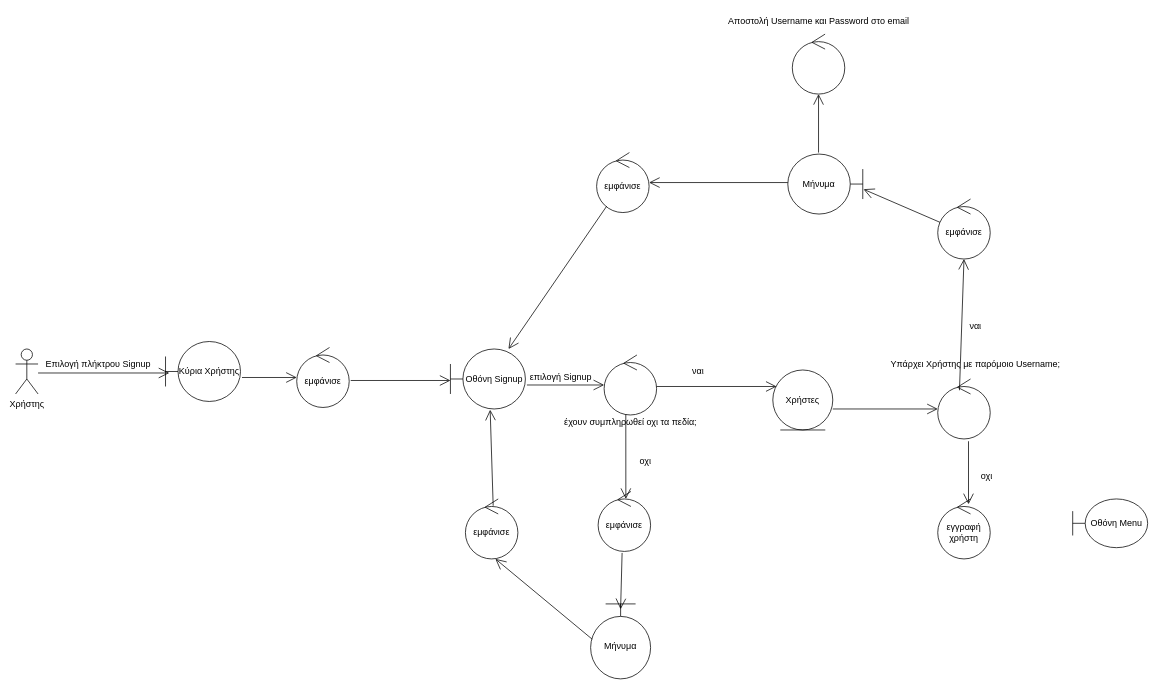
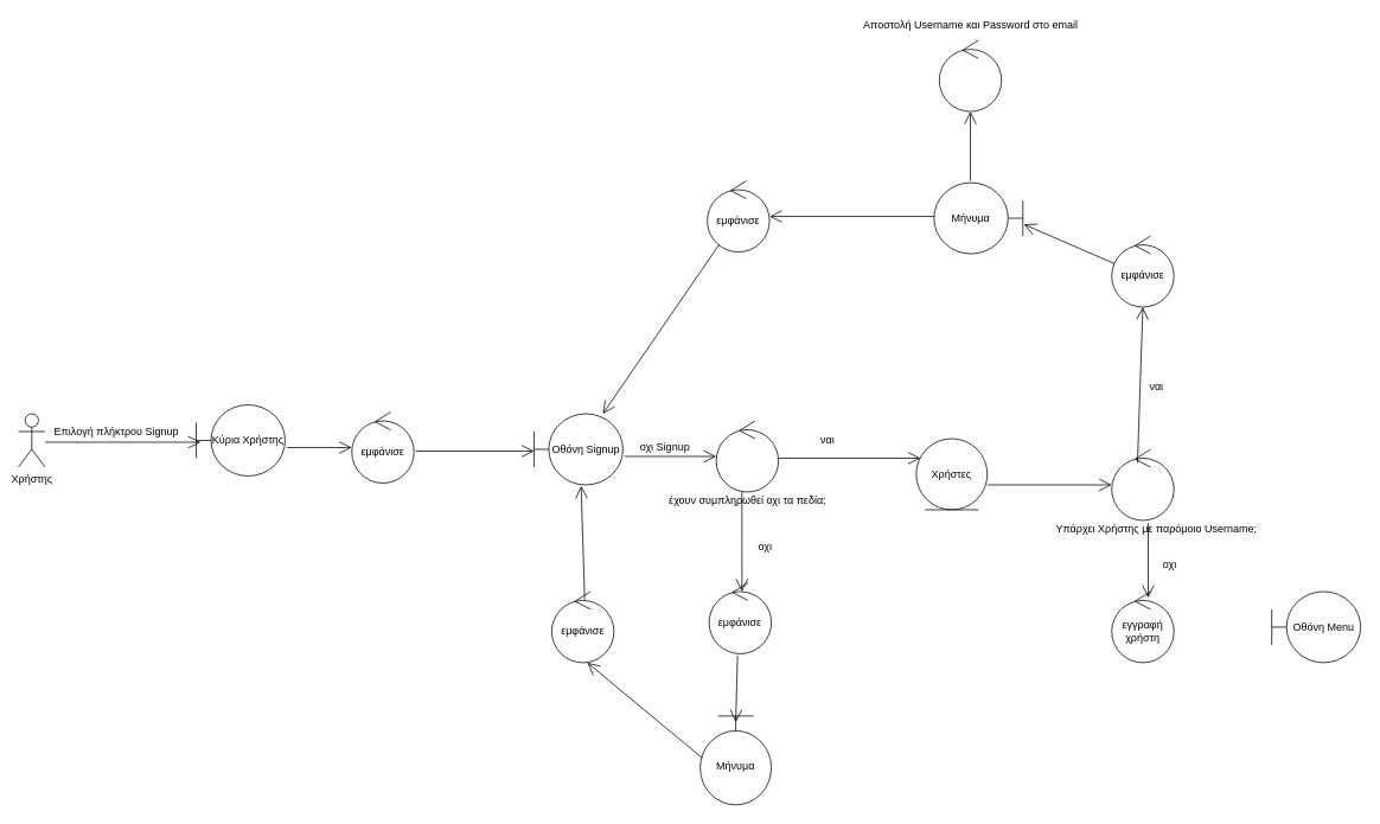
  <mxCell id="0" />
  <mxCell id="1" parent="0" />
  <mxCell id="2" value="Χρήστης" style="shape=umlActor;verticalLabelPosition=bottom;verticalAlign=top;html=1;" vertex="1" parent="1"><mxGeometry x="20" y="465" width="30" height="60" as="geometry" /></mxCell>
  <mxCell id="3" value="Κύρια Χρήστης" style="shape=umlBoundary;whiteSpace=wrap;html=1;" vertex="1" parent="1"><mxGeometry x="220" y="455" width="100" height="80" as="geometry" /></mxCell>
  <mxCell id="4" value="" style="endArrow=open;endFill=1;endSize=12;html=1;entryX=0.05;entryY=0.525;entryDx=0;entryDy=0;entryPerimeter=0;" edge="1" parent="1" target="3"><mxGeometry width="160" relative="1" as="geometry"><mxPoint x="50" y="497" as="sourcePoint" /><mxPoint x="460" y="555" as="targetPoint" /></mxGeometry></mxCell>
  <mxCell id="5" value="Επιλογή πλήκτρου Signup" style="text;html=1;align=center;verticalAlign=middle;resizable=0;points=[];autosize=1;strokeColor=none;" vertex="1" parent="1"><mxGeometry x="50" y="475" width="160" height="20" as="geometry" /></mxCell>
  <mxCell id="6" value="" style="endArrow=open;endFill=1;endSize=12;html=1;exitX=1.02;exitY=0.6;exitDx=0;exitDy=0;exitPerimeter=0;" edge="1" parent="1" source="3" target="7"><mxGeometry width="160" relative="1" as="geometry"><mxPoint x="300" y="555" as="sourcePoint" /><mxPoint x="430" y="503" as="targetPoint" /></mxGeometry></mxCell>
  <mxCell id="7" value="εμφάνισε" style="ellipse;shape=umlControl;whiteSpace=wrap;html=1;" vertex="1" parent="1"><mxGeometry x="395" y="463" width="70" height="80" as="geometry" /></mxCell>
  <mxCell id="8" value="" style="endArrow=open;endFill=1;endSize=12;html=1;" edge="1" parent="1"><mxGeometry width="160" relative="1" as="geometry"><mxPoint x="467" y="507" as="sourcePoint" /><mxPoint x="600" y="507" as="targetPoint" /></mxGeometry></mxCell>
  <mxCell id="9" value="Οθόνη Signup" style="shape=umlBoundary;whiteSpace=wrap;html=1;" vertex="1" parent="1"><mxGeometry x="600" y="465" width="100" height="80" as="geometry" /></mxCell>
  <mxCell id="10" value="" style="endArrow=open;endFill=1;endSize=12;html=1;exitX=1.02;exitY=0.6;exitDx=0;exitDy=0;exitPerimeter=0;" edge="1" parent="1" source="9" target="11"><mxGeometry width="160" relative="1" as="geometry"><mxPoint x="620" y="555" as="sourcePoint" /><mxPoint x="840" y="513" as="targetPoint" /></mxGeometry></mxCell>
  <mxCell id="11" value="" style="ellipse;shape=umlControl;whiteSpace=wrap;html=1;" vertex="1" parent="1"><mxGeometry x="805" y="473" width="70" height="80" as="geometry" /></mxCell>
- <mxCell id="12" value="επιλογή Signup" style="text;html=1;align=center;verticalAlign=middle;resizable=0;points=[];autosize=1;strokeColor=none;" vertex="1" parent="1"><mxGeometry x="697" y="493" width="100" height="20" as="geometry" /></mxCell>
+ <mxCell id="12" value="οχι Signup" style="text;html=1;align=center;verticalAlign=middle;resizable=0;points=[];autosize=1;strokeColor=none;" vertex="1" parent="1"><mxGeometry x="697" y="493" width="100" height="20" as="geometry" /></mxCell>
  <mxCell id="13" value="έχουν συμπληρωθεί οχι τα πεδία;" style="text;html=1;align=center;verticalAlign=middle;resizable=0;points=[];autosize=1;strokeColor=none;" vertex="1" parent="1"><mxGeometry x="745" y="553" width="190" height="20" as="geometry" /></mxCell>
  <mxCell id="14" value="" style="endArrow=open;endFill=1;endSize=12;html=1;" edge="1" parent="1"><mxGeometry width="160" relative="1" as="geometry"><mxPoint x="875" y="515" as="sourcePoint" /><mxPoint x="1035" y="515" as="targetPoint" /></mxGeometry></mxCell>
  <mxCell id="15" value="&lt;div&gt;ναι&lt;/div&gt;" style="text;html=1;align=center;verticalAlign=middle;resizable=0;points=[];autosize=1;strokeColor=none;" vertex="1" parent="1"><mxGeometry x="915" y="485" width="30" height="20" as="geometry" /></mxCell>
  <mxCell id="16" value="" style="endArrow=open;endFill=1;endSize=12;html=1;exitX=0.468;exitY=-0.05;exitDx=0;exitDy=0;exitPerimeter=0;" edge="1" parent="1" source="13"><mxGeometry width="160" relative="1" as="geometry"><mxPoint x="620" y="555" as="sourcePoint" /><mxPoint x="834" y="665" as="targetPoint" /></mxGeometry></mxCell>
  <mxCell id="17" value="οχι" style="text;html=1;align=center;verticalAlign=middle;resizable=0;points=[];autosize=1;strokeColor=none;" vertex="1" parent="1"><mxGeometry x="845" y="605" width="30" height="20" as="geometry" /></mxCell>
  <mxCell id="18" value="εμφάνισε" style="ellipse;shape=umlControl;whiteSpace=wrap;html=1;" vertex="1" parent="1"><mxGeometry x="797" y="655" width="70" height="80" as="geometry" /></mxCell>
  <mxCell id="19" value="Μήνυμα" style="shape=umlBoundary;whiteSpace=wrap;html=1;direction=west;" vertex="1" parent="1"><mxGeometry x="1050" y="205" width="100" height="80" as="geometry" /></mxCell>
  <mxCell id="20" value="Μήνυμα " style="shape=umlBoundary;whiteSpace=wrap;html=1;direction=south;" vertex="1" parent="1"><mxGeometry x="787" y="805" width="80" height="100" as="geometry" /></mxCell>
  <mxCell id="21" value="" style="endArrow=open;endFill=1;endSize=12;html=1;exitX=0.457;exitY=1.025;exitDx=0;exitDy=0;exitPerimeter=0;entryX=0.07;entryY=0.5;entryDx=0;entryDy=0;entryPerimeter=0;" edge="1" parent="1" source="18" target="20"><mxGeometry width="160" relative="1" as="geometry"><mxPoint x="620" y="715" as="sourcePoint" /><mxPoint x="780" y="715" as="targetPoint" /></mxGeometry></mxCell>
  <mxCell id="22" value="" style="endArrow=open;endFill=1;endSize=12;html=1;exitX=0.47;exitY=0.975;exitDx=0;exitDy=0;exitPerimeter=0;" edge="1" parent="1" source="20"><mxGeometry width="160" relative="1" as="geometry"><mxPoint x="620" y="715" as="sourcePoint" /><mxPoint x="660" y="745" as="targetPoint" /></mxGeometry></mxCell>
  <mxCell id="23" value="εμφάνισε" style="ellipse;shape=umlControl;whiteSpace=wrap;html=1;" vertex="1" parent="1"><mxGeometry x="620" y="665" width="70" height="80" as="geometry" /></mxCell>
  <mxCell id="24" value="" style="endArrow=open;endFill=1;endSize=12;html=1;entryX=0.53;entryY=1.013;entryDx=0;entryDy=0;entryPerimeter=0;exitX=0.529;exitY=0.113;exitDx=0;exitDy=0;exitPerimeter=0;" edge="1" parent="1" source="23" target="9"><mxGeometry width="160" relative="1" as="geometry"><mxPoint x="620" y="715" as="sourcePoint" /><mxPoint x="780" y="715" as="targetPoint" /></mxGeometry></mxCell>
  <mxCell id="25" value="Χρήστες" style="ellipse;shape=umlEntity;whiteSpace=wrap;html=1;" vertex="1" parent="1"><mxGeometry x="1030" y="493" width="80" height="80" as="geometry" /></mxCell>
  <mxCell id="26" value="" style="endArrow=open;endFill=1;endSize=12;html=1;" edge="1" parent="1"><mxGeometry width="160" relative="1" as="geometry"><mxPoint x="1110" y="545" as="sourcePoint" /><mxPoint x="1250" y="545" as="targetPoint" /></mxGeometry></mxCell>
  <mxCell id="27" value="" style="ellipse;shape=umlControl;whiteSpace=wrap;html=1;" vertex="1" parent="1"><mxGeometry x="1250" y="505" width="70" height="80" as="geometry" /></mxCell>
- <mxCell id="28" value="Υπάρχει Χρήστης με παρόμοιο Username;" style="text;html=1;align=center;verticalAlign=middle;resizable=0;points=[];autosize=1;strokeColor=none;" vertex="1" parent="1"><mxGeometry x="1180" y="475" width="240" height="20" as="geometry" /></mxCell>
+ <mxCell id="28" value="Υπάρχει Χρήστης με παρόμοιο Username;" style="text;html=1;align=center;verticalAlign=middle;resizable=0;points=[];autosize=1;strokeColor=none;" vertex="1" parent="1"><mxGeometry x="1180" y="585" width="240" height="20" as="geometry" /></mxCell>
  <mxCell id="29" value="" style="endArrow=open;endFill=1;endSize=12;html=1;exitX=0.414;exitY=0.188;exitDx=0;exitDy=0;exitPerimeter=0;" edge="1" parent="1" source="27"><mxGeometry width="160" relative="1" as="geometry"><mxPoint x="1280" y="435" as="sourcePoint" /><mxPoint x="1285" y="345" as="targetPoint" /></mxGeometry></mxCell>
  <mxCell id="30" value="ναι" style="text;html=1;align=center;verticalAlign=middle;resizable=0;points=[];autosize=1;strokeColor=none;" vertex="1" parent="1"><mxGeometry x="1285" y="425" width="30" height="20" as="geometry" /></mxCell>
  <mxCell id="31" value="" style="endArrow=open;endFill=1;endSize=12;html=1;entryX=0.586;entryY=0.088;entryDx=0;entryDy=0;entryPerimeter=0;exitX=0.586;exitY=1.038;exitDx=0;exitDy=0;exitPerimeter=0;" edge="1" parent="1" source="27" target="41"><mxGeometry width="160" relative="1" as="geometry"><mxPoint x="1320" y="552" as="sourcePoint" /><mxPoint x="1480" y="552" as="targetPoint" /></mxGeometry></mxCell>
  <mxCell id="32" value="οχι" style="text;html=1;align=center;verticalAlign=middle;resizable=0;points=[];autosize=1;strokeColor=none;" vertex="1" parent="1"><mxGeometry x="1300" y="625" width="30" height="20" as="geometry" /></mxCell>
  <mxCell id="33" value="εμφάνισε" style="ellipse;shape=umlControl;whiteSpace=wrap;html=1;" vertex="1" parent="1"><mxGeometry x="1250" y="265" width="70" height="80" as="geometry" /></mxCell>
  <mxCell id="34" value="" style="endArrow=open;endFill=1;endSize=12;html=1;entryX=-0.01;entryY=0.413;entryDx=0;entryDy=0;entryPerimeter=0;exitX=0.043;exitY=0.388;exitDx=0;exitDy=0;exitPerimeter=0;" edge="1" parent="1" source="33" target="19"><mxGeometry width="160" relative="1" as="geometry"><mxPoint x="1160" y="285" as="sourcePoint" /><mxPoint x="1320" y="285" as="targetPoint" /></mxGeometry></mxCell>
  <mxCell id="35" value="" style="endArrow=open;endFill=1;endSize=12;html=1;exitX=0.59;exitY=1.025;exitDx=0;exitDy=0;exitPerimeter=0;" edge="1" parent="1" source="19" target="36"><mxGeometry width="160" relative="1" as="geometry"><mxPoint x="1050" y="125" as="sourcePoint" /><mxPoint x="1091" y="95" as="targetPoint" /></mxGeometry></mxCell>
  <mxCell id="36" value="" style="ellipse;shape=umlControl;whiteSpace=wrap;html=1;" vertex="1" parent="1"><mxGeometry x="1056" y="45" width="70" height="80" as="geometry" /></mxCell>
  <mxCell id="37" value="&lt;div&gt;Αποστολή Username και Password στο email&lt;/div&gt;&lt;div&gt;&lt;br&gt;&lt;/div&gt;" style="text;html=1;align=center;verticalAlign=middle;resizable=0;points=[];autosize=1;strokeColor=none;" vertex="1" parent="1"><mxGeometry x="956" y="20" width="270" height="30" as="geometry" /></mxCell>
  <mxCell id="38" value="" style="endArrow=open;endFill=1;endSize=12;html=1;exitX=1;exitY=0.525;exitDx=0;exitDy=0;exitPerimeter=0;" edge="1" parent="1" source="19" target="39"><mxGeometry width="160" relative="1" as="geometry"><mxPoint x="810" y="255" as="sourcePoint" /><mxPoint x="830" y="243" as="targetPoint" /></mxGeometry></mxCell>
  <mxCell id="39" value="εμφάνισε" style="ellipse;shape=umlControl;whiteSpace=wrap;html=1;" vertex="1" parent="1"><mxGeometry x="795" y="203" width="70" height="80" as="geometry" /></mxCell>
  <mxCell id="40" value="" style="endArrow=open;endFill=1;endSize=12;html=1;" edge="1" parent="1" source="39" target="9"><mxGeometry width="160" relative="1" as="geometry"><mxPoint x="550" y="385" as="sourcePoint" /><mxPoint x="710" y="385" as="targetPoint" /></mxGeometry></mxCell>
  <mxCell id="41" value="εγγραφή χρήστη" style="ellipse;shape=umlControl;whiteSpace=wrap;html=1;" vertex="1" parent="1"><mxGeometry x="1250" y="665" width="70" height="80" as="geometry" /></mxCell>
- <mxCell id="42" value="Οθόνη Menu" style="shape=umlBoundary;whiteSpace=wrap;html=1;" vertex="1" parent="1"><mxGeometry x="1430" y="665" width="100" height="65" as="geometry" /></mxCell>
+ <mxCell id="42" value="Οθόνη Menu" style="shape=umlBoundary;whiteSpace=wrap;html=1;" vertex="1" parent="1"><mxGeometry x="1430" y="665" width="100" height="80" as="geometry" /></mxCell>
